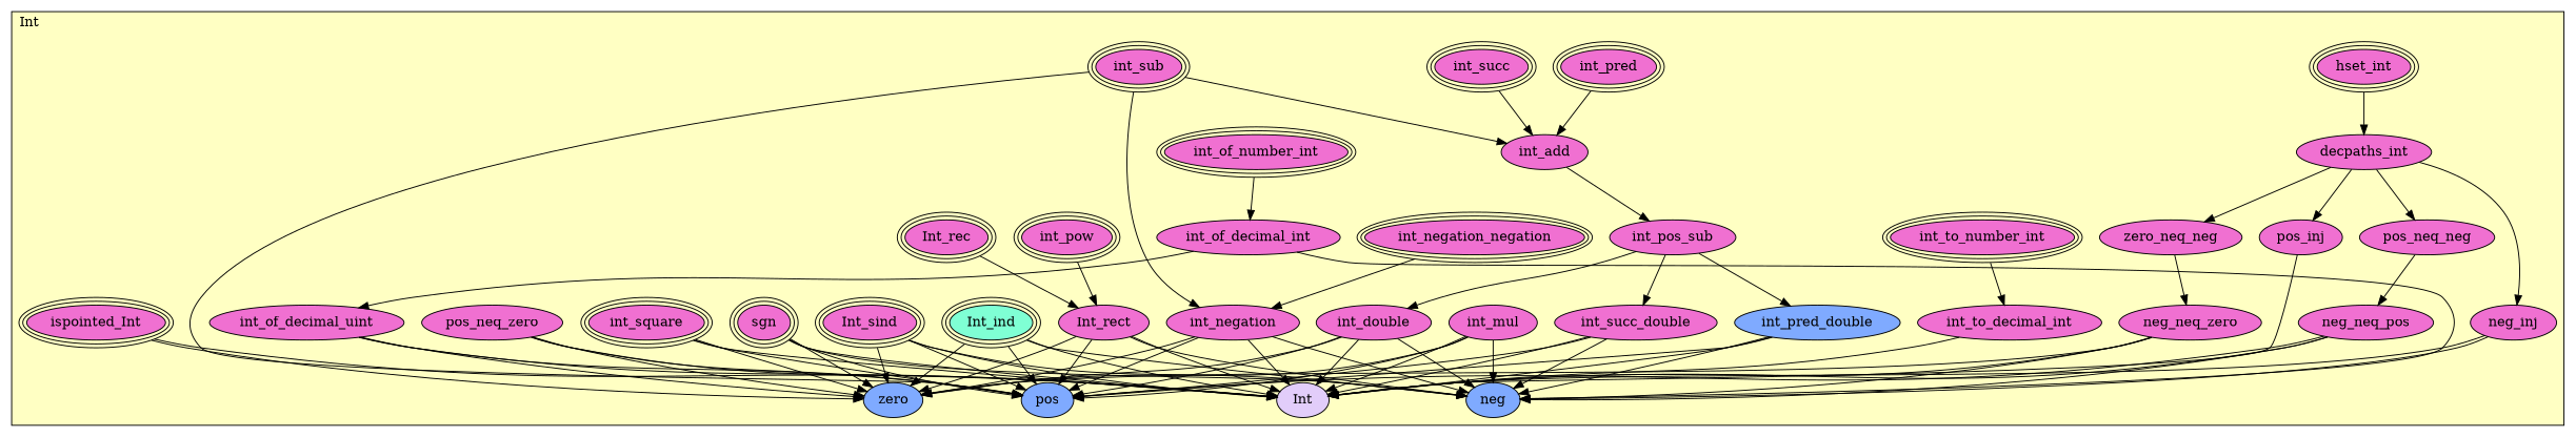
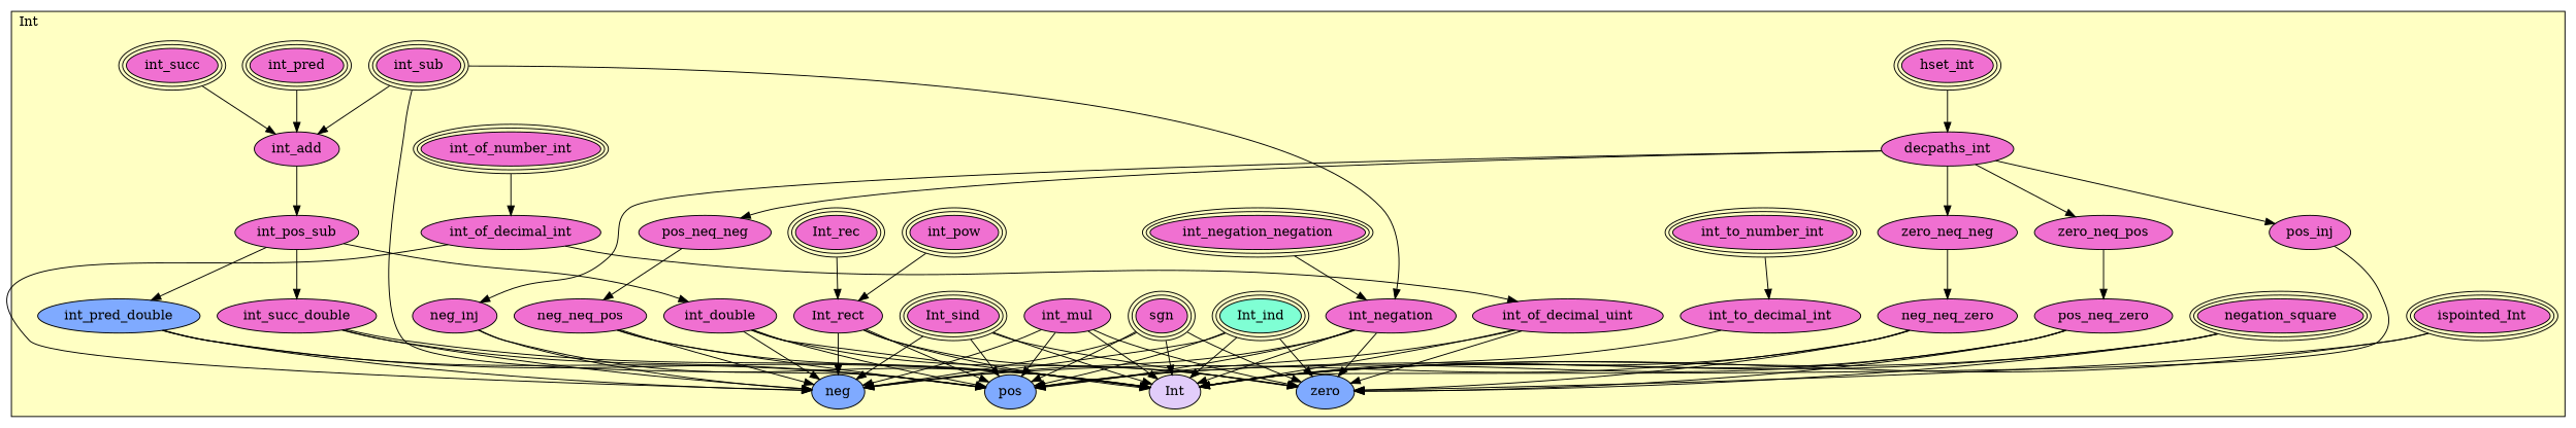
  digraph {
    node [fillcolor="#F070D1" style=filled]
    n1 [label=hset_int peripheries=3]
    n2 [label=decpaths_int]
    n3 [label=sgn peripheries=3]
-   n4 [label=int_square peripheries=3]
+   n4 [label=negation_square peripheries=3]
    n5 [label=int_pow peripheries=3]
    n6 [label=int_mul]
    n7 [label=int_sub peripheries=3]
    n8 [label=int_pred peripheries=3]
    n9 [label=int_succ peripheries=3]
    n10 [label=int_add]
    n11 [label=int_negation_negation peripheries=3]
    n12 [label=int_negation]
    n13 [label=int_pos_sub]
    n14 [fillcolor="#7FAAFF" label=int_pred_double]
    n15 [label=int_succ_double]
    n16 [label=int_double]
    n17 [label=int_of_number_int peripheries=3]
    n18 [label=int_of_decimal_int]
    n19 [label=int_of_decimal_uint]
    n20 [label=int_to_number_int peripheries=3]
    n21 [label=int_to_decimal_int]
    n22 [label=pos_neq_neg]
+   n23 [label=zero_neq_pos]
    n24 [label=zero_neq_neg]
    n25 [label=neg_neq_pos]
    n26 [label=pos_neq_zero]
    n27 [label=neg_neq_zero]
    n28 [label=pos_inj]
    n29 [label=neg_inj]
    n30 [label=ispointed_Int peripheries=3]
    n31 [label=Int_sind peripheries=3]
    n32 [label=Int_rec peripheries=3]
    n33 [fillcolor="#7FFFD4" label=Int_ind peripheries=3]
    n34 [label=Int_rect]
    n35 [fillcolor="#7FAAFF" label=pos]
    n36 [fillcolor="#7FAAFF" label=zero]
    n37 [fillcolor="#7FAAFF" label=neg]
    n38 [fillcolor="#E2CDFA" label=Int]
    subgraph cluster_1 {
      fillcolor="#FFFFC3"
      label=Int
      labeljust=l
      style=filled
      n1
      n2
      n3
      n4
      n5
      n6
      n7
      n8
      n9
      n10
      n11
      n12
      n13
      n14
      n15
      n16
      n17
      n18
      n19
      n20
      n21
      n22
+     n23
      n24
      n25
      n26
      n27
      n28
      n29
      n30
      n31
      n32
      n33
      n34
      n35
      n36
      n37
      n38
    }
    n1 -> n2
    n2 -> n22
+   n2 -> n23
    n2 -> n24
    n2 -> n28
    n2 -> n29
    n3 -> n35
    n3 -> n36
    n3 -> n37
    n3 -> n38
    n4 -> n35
    n4 -> n36
    n4 -> n38
    n5 -> n34
    n6 -> n35
    n6 -> n36
    n6 -> n37
    n6 -> n38
    n7 -> n10
    n7 -> n12
    n7 -> n35
    n8 -> n10
    n9 -> n10
    n10 -> n13
    n11 -> n12
    n12 -> n35
    n12 -> n36
    n12 -> n37
    n12 -> n38
    n13 -> n14
    n13 -> n15
    n13 -> n16
    n14 -> n35
    n14 -> n37
    n14 -> n38
    n15 -> n35
    n15 -> n37
    n15 -> n38
    n16 -> n35
    n16 -> n36
    n16 -> n37
    n16 -> n38
    n17 -> n18
    n18 -> n19
    n18 -> n37
    n19 -> n35
    n19 -> n36
    n19 -> n38
    n20 -> n21
    n21 -> n38
    n22 -> n25
+   n23 -> n26
    n24 -> n27
    n25 -> n35
    n25 -> n37
    n25 -> n38
    n26 -> n35
    n26 -> n36
    n26 -> n38
    n27 -> n36
    n27 -> n37
    n27 -> n38
    n28 -> n38
    n29 -> n37
    n29 -> n38
    n30 -> n36
    n30 -> n38
    n31 -> n35
    n31 -> n36
    n31 -> n37
    n31 -> n38
    n32 -> n34
    n33 -> n35
    n33 -> n36
    n33 -> n37
    n33 -> n38
    n34 -> n35
    n34 -> n36
    n34 -> n37
    n34 -> n38
  }
